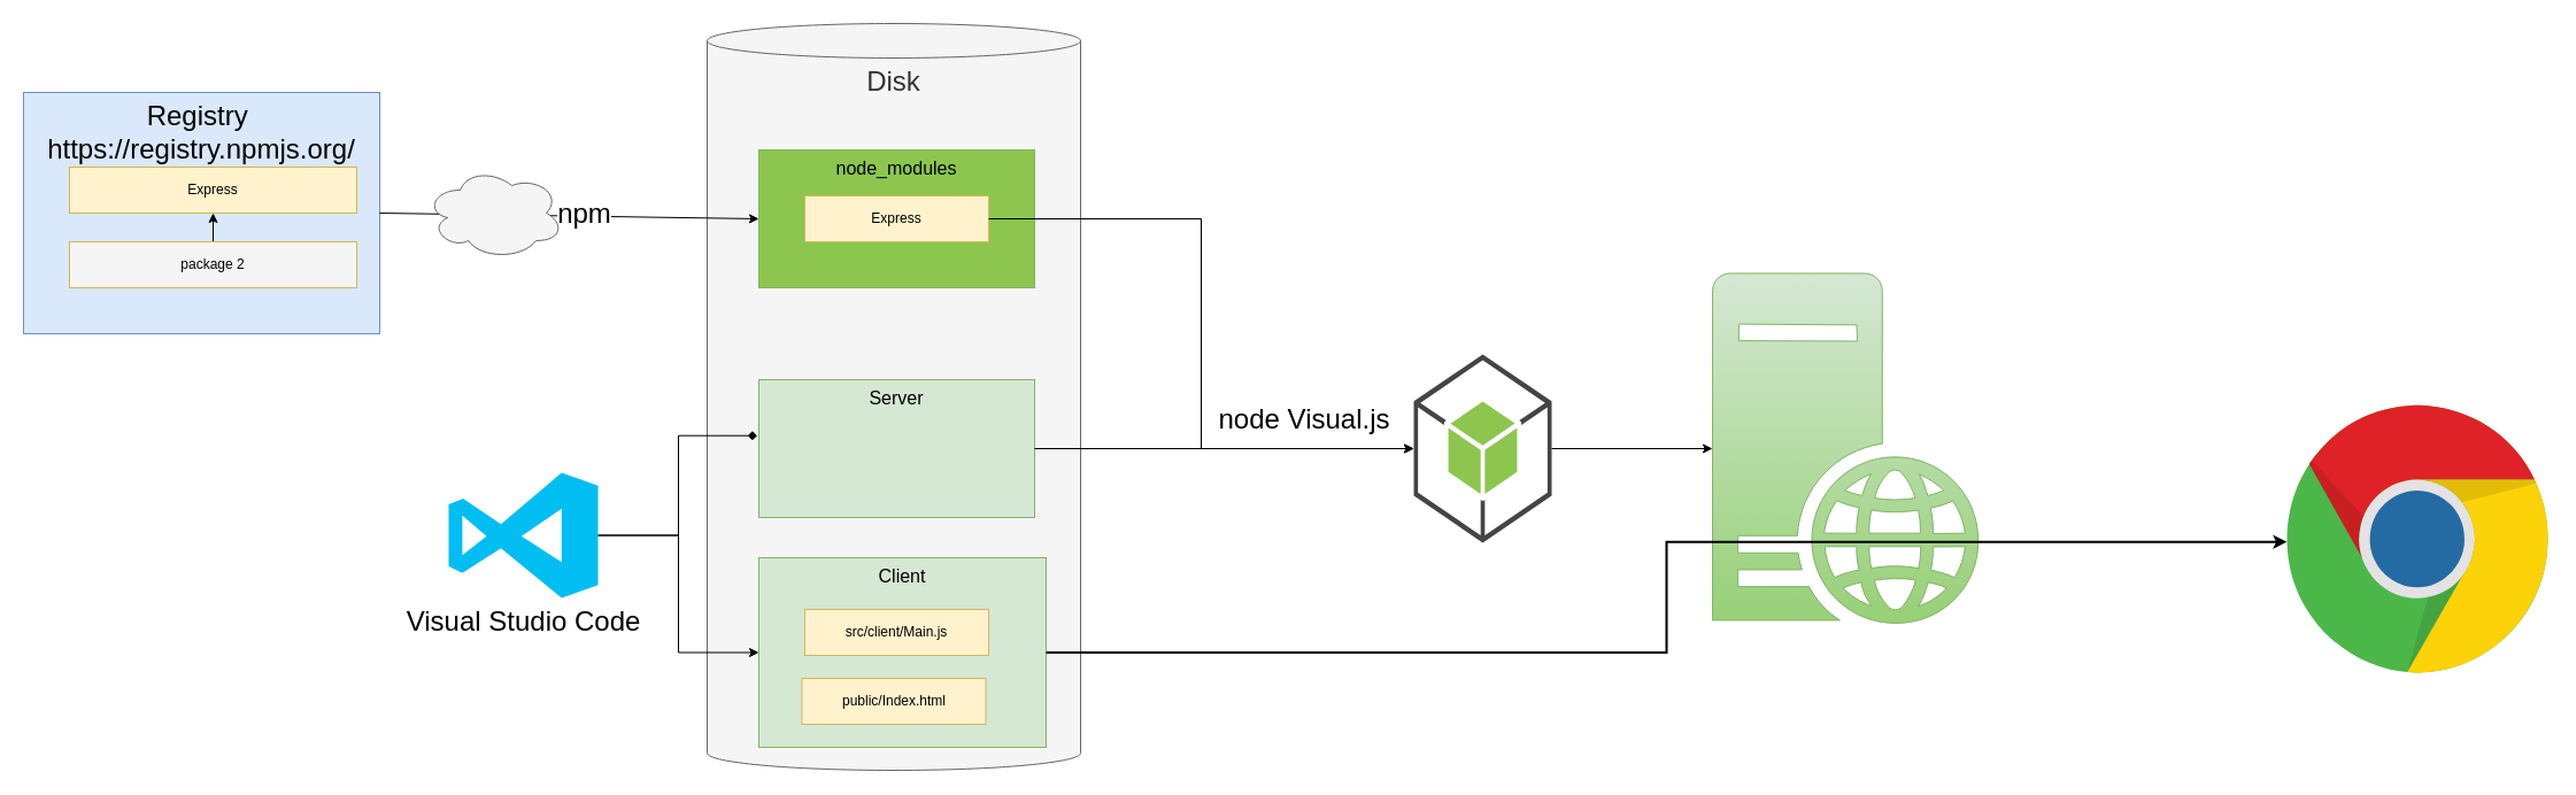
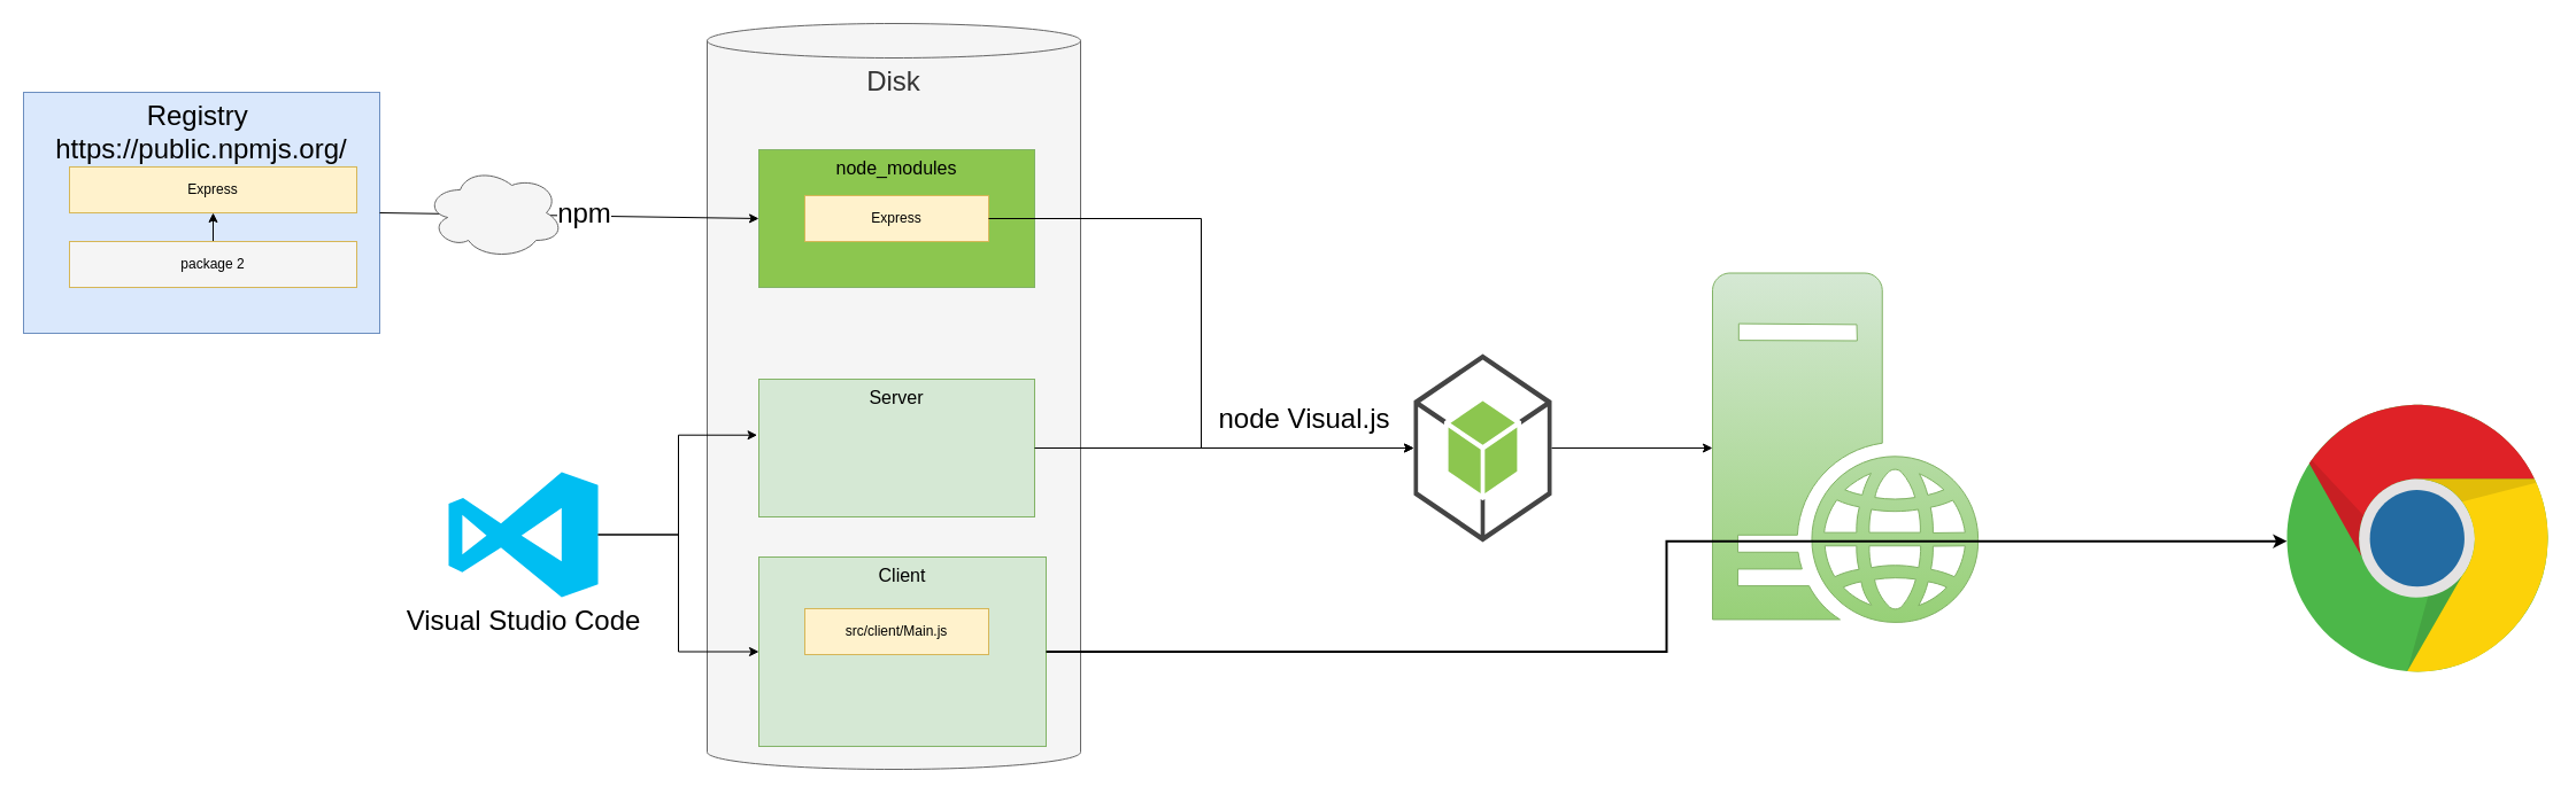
  <mxCell id="0" />
  <mxCell id="1" parent="0" />
  <mxCell id="2" value="&lt;font style=&quot;font-size: 24px;&quot;&gt;Disk&lt;/font&gt;" style="shape=cylinder3;whiteSpace=wrap;html=1;boundedLbl=1;backgroundOutline=1;size=15;verticalAlign=top;fillColor=#f5f5f5;fontColor=#333333;strokeColor=#666666;" parent="1" vertex="1"><mxGeometry x="615" y="20" width="325" height="650" as="geometry" /></mxCell>
  <mxCell id="3" value="Server" style="rounded=0;whiteSpace=wrap;html=1;verticalAlign=top;fillColor=#d5e8d4;strokeColor=#82b366;fontSize=16;" parent="1" vertex="1"><mxGeometry x="660" y="330" width="240" height="120" as="geometry" /></mxCell>
  <mxCell id="4" value="&lt;font style=&quot;font-size: 16px;&quot;&gt;Client&lt;/font&gt;" style="rounded=0;whiteSpace=wrap;html=1;verticalAlign=top;fillColor=#d5e8d4;strokeColor=#82b366;" parent="1" vertex="1"><mxGeometry x="660" y="485" width="250" height="165" as="geometry" /></mxCell>
  <mxCell id="5" value="node_modules" style="rounded=0;whiteSpace=wrap;html=1;verticalAlign=top;fillColor=#8cc64f;strokeColor=#82b366;fontSize=16;" parent="1" vertex="1"><mxGeometry x="660" y="130" width="240" height="120" as="geometry" /></mxCell>
  <mxCell id="6" value="Express" style="rounded=0;whiteSpace=wrap;html=1;fillColor=#fff2cc;strokeColor=#d6b656;" parent="1" vertex="1"><mxGeometry x="700" y="170" width="160" height="40" as="geometry" /></mxCell>
- <mxCell id="7" value="Registry&amp;nbsp;&lt;br style=&quot;font-size: 24px;&quot;&gt;https://registry.npmjs.org/" style="rounded=0;whiteSpace=wrap;html=1;verticalAlign=top;fillColor=#dae8fc;strokeColor=#6c8ebf;fontSize=24;" parent="1" vertex="1"><mxGeometry x="20" y="80" width="310" height="210" as="geometry" /></mxCell>
+ <mxCell id="7" value="Registry&amp;nbsp;&lt;br style=&quot;font-size: 24px;&quot;&gt;https://public.npmjs.org/" style="rounded=0;whiteSpace=wrap;html=1;verticalAlign=top;fillColor=#dae8fc;strokeColor=#6c8ebf;fontSize=24;" parent="1" vertex="1"><mxGeometry x="20" y="80" width="310" height="210" as="geometry" /></mxCell>
  <mxCell id="8" value="Express" style="rounded=0;whiteSpace=wrap;html=1;fillColor=#fff2cc;strokeColor=#d6b656;" parent="1" vertex="1"><mxGeometry x="60" y="145" width="250" height="40" as="geometry" /></mxCell>
  <mxCell id="9" value="" style="edgeStyle=orthogonalEdgeStyle;rounded=0;orthogonalLoop=1;jettySize=auto;html=1;" parent="1" source="10" target="8" edge="1"><mxGeometry relative="1" as="geometry" /></mxCell>
  <mxCell id="10" value="package 2" style="rounded=0;whiteSpace=wrap;html=1;fillColor=#f5f5f5;strokeColor=#d6b656;" parent="1" vertex="1"><mxGeometry x="60" y="210" width="250" height="40" as="geometry" /></mxCell>
  <mxCell id="11" value="" style="endArrow=classic;html=1;rounded=0;exitX=1;exitY=0.5;exitDx=0;exitDy=0;entryX=0;entryY=0.5;entryDx=0;entryDy=0;" parent="1" source="7" target="5" edge="1"><mxGeometry width="50" height="50" relative="1" as="geometry"><mxPoint x="660" y="310" as="sourcePoint" /><mxPoint x="710" y="260" as="targetPoint" /></mxGeometry></mxCell>
  <mxCell id="12" value="&lt;font style=&quot;font-size: 24px;&quot;&gt;npm&lt;/font&gt;" style="edgeLabel;html=1;align=center;verticalAlign=middle;resizable=0;points=[];fontSize=10;" parent="11" vertex="1" connectable="0"><mxGeometry x="0.072" y="2" relative="1" as="geometry"><mxPoint as="offset" /></mxGeometry></mxCell>
  <mxCell id="13" value="" style="ellipse;shape=cloud;whiteSpace=wrap;html=1;fillColor=#f5f5f5;fontColor=#333333;strokeColor=#666666;" parent="1" vertex="1"><mxGeometry x="370" y="145" width="120" height="80" as="geometry" /></mxCell>
  <mxCell id="14" value="src/client/Main.js" style="rounded=0;whiteSpace=wrap;html=1;fillColor=#fff2cc;strokeColor=#d6b656;" parent="1" vertex="1"><mxGeometry x="700" y="530" width="160" height="40" as="geometry" /></mxCell>
  <mxCell id="15" value="" style="sketch=0;aspect=fixed;pointerEvents=1;shadow=0;dashed=0;html=1;strokeColor=#82b366;labelPosition=center;verticalLabelPosition=bottom;verticalAlign=top;align=center;fillColor=#d5e8d4;shape=mxgraph.mscae.enterprise.web_server;gradientColor=#97d077;" parent="1" vertex="1"><mxGeometry x="1490" y="237.5" width="231.8" height="305" as="geometry" /></mxCell>
  <mxCell id="16" value="&lt;font style=&quot;font-size: 24px;&quot;&gt;Visual Studio Code&lt;/font&gt;" style="verticalLabelPosition=bottom;html=1;verticalAlign=top;align=center;strokeColor=none;fillColor=#00BEF2;shape=mxgraph.azure.visual_studio_online;" parent="1" vertex="1"><mxGeometry x="390" y="411" width="130" height="109" as="geometry" /></mxCell>
- <mxCell id="17" value="" style="endArrow=diamond;html=1;rounded=0;edgeStyle=orthogonalEdgeStyle;exitX=1;exitY=0.5;exitDx=0;exitDy=0;exitPerimeter=0;entryX=-0.006;entryY=0.406;entryDx=0;entryDy=0;entryPerimeter=0;" parent="1" source="16" target="3" edge="1"><mxGeometry width="50" height="50" relative="1" as="geometry"><mxPoint x="750" y="270" as="sourcePoint" /><mxPoint x="800" y="220" as="targetPoint" /></mxGeometry></mxCell>
+ <mxCell id="17" value="" style="endArrow=classic;html=1;rounded=0;edgeStyle=orthogonalEdgeStyle;exitX=1;exitY=0.5;exitDx=0;exitDy=0;exitPerimeter=0;entryX=-0.006;entryY=0.406;entryDx=0;entryDy=0;entryPerimeter=0;" parent="1" source="16" target="3" edge="1"><mxGeometry width="50" height="50" relative="1" as="geometry"><mxPoint x="750" y="270" as="sourcePoint" /><mxPoint x="800" y="220" as="targetPoint" /></mxGeometry></mxCell>
  <mxCell id="18" value="" style="endArrow=classic;html=1;rounded=0;edgeStyle=orthogonalEdgeStyle;entryX=0;entryY=0.5;entryDx=0;entryDy=0;" parent="1" source="16" target="4" edge="1"><mxGeometry width="50" height="50" relative="1" as="geometry"><mxPoint x="750" y="270" as="sourcePoint" /><mxPoint x="800" y="220" as="targetPoint" /></mxGeometry></mxCell>
  <mxCell id="19" value="" style="outlineConnect=0;dashed=0;verticalLabelPosition=bottom;verticalAlign=top;align=center;html=1;shape=mxgraph.aws3.android;fillColor=#8CC64F;gradientColor=none;" parent="1" vertex="1"><mxGeometry x="1230" y="308" width="120" height="164" as="geometry" /></mxCell>
  <mxCell id="20" value="" style="endArrow=classic;html=1;rounded=0;entryX=0;entryY=0.5;entryDx=0;entryDy=0;entryPerimeter=0;" parent="1" source="3" target="19" edge="1"><mxGeometry width="50" height="50" relative="1" as="geometry"><mxPoint x="750" y="450" as="sourcePoint" /><mxPoint x="800" y="400" as="targetPoint" /></mxGeometry></mxCell>
  <mxCell id="21" value="" style="endArrow=classic;html=1;rounded=0;edgeStyle=orthogonalEdgeStyle;entryX=0;entryY=0.5;entryDx=0;entryDy=0;entryPerimeter=0;exitX=1;exitY=0.5;exitDx=0;exitDy=0;" parent="1" source="6" target="19" edge="1"><mxGeometry width="50" height="50" relative="1" as="geometry"><mxPoint x="750" y="450" as="sourcePoint" /><mxPoint x="800" y="400" as="targetPoint" /></mxGeometry></mxCell>
  <mxCell id="22" value="node Visual.js" style="text;html=1;strokeColor=none;fillColor=none;align=center;verticalAlign=middle;whiteSpace=wrap;rounded=0;fontSize=24;" parent="1" vertex="1"><mxGeometry x="1040" y="350" width="190" height="30" as="geometry" /></mxCell>
  <mxCell id="23" value="" style="endArrow=classic;html=1;rounded=0;entryX=0;entryY=0.5;entryDx=0;entryDy=0;entryPerimeter=0;exitX=1;exitY=0.5;exitDx=0;exitDy=0;exitPerimeter=0;" parent="1" source="19" target="15" edge="1"><mxGeometry width="50" height="50" relative="1" as="geometry"><mxPoint x="1090" y="450" as="sourcePoint" /><mxPoint x="1140" y="400" as="targetPoint" /></mxGeometry></mxCell>
- <mxCell id="24" value="public/Index.html" style="rounded=0;whiteSpace=wrap;html=1;fillColor=#fff2cc;strokeColor=#d6b656;" parent="1" vertex="1"><mxGeometry x="697.5" y="590" width="160" height="40" as="geometry" /></mxCell>
  <mxCell id="25" value="" style="endArrow=classic;html=1;rounded=0;edgeStyle=orthogonalEdgeStyle;exitX=1;exitY=0.5;exitDx=0;exitDy=0;strokeWidth=2;" parent="1" source="4" target="26" edge="1"><mxGeometry width="50" height="50" relative="1" as="geometry"><mxPoint x="1090" y="450" as="sourcePoint" /><mxPoint x="1410" y="580" as="targetPoint" /></mxGeometry></mxCell>
  <mxCell id="26" value="" style="dashed=0;outlineConnect=0;html=1;align=center;labelPosition=center;verticalLabelPosition=bottom;verticalAlign=top;shape=mxgraph.weblogos.chrome" parent="1" vertex="1"><mxGeometry x="1990" y="352.3" width="230" height="237.7" as="geometry" /></mxCell>
